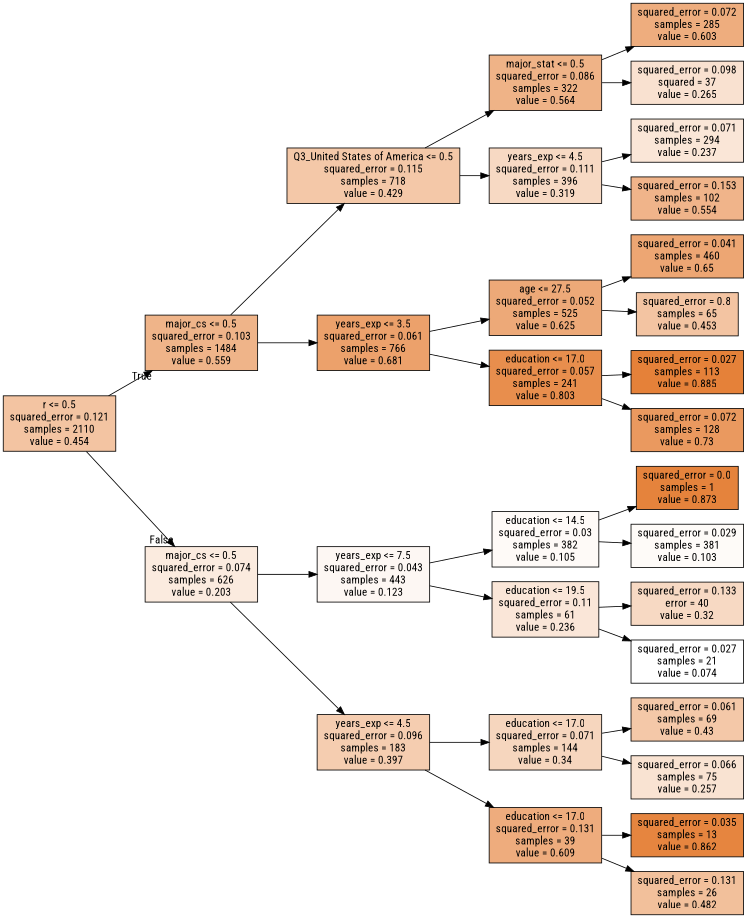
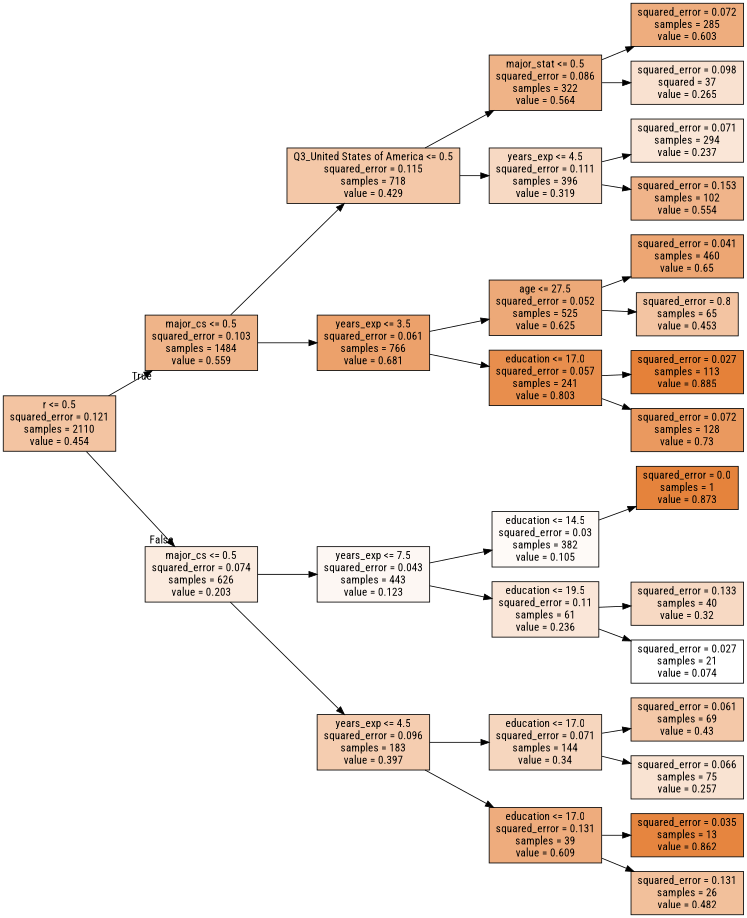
  digraph {
    rankdir=LR
    node [color=black fillcolor="#f3c4a2" fontname="Roboto Condensed" shape=box style=filled]
    edge [fontname="Roboto Condensed"]
    n1 [label="r <= 0.5\nsquared_error = 0.121\nsamples = 2110\nvalue = 0.454"]
    n2 [fillcolor="#efb489" label="major_cs <= 0.5\nsquared_error = 0.103\nsamples = 1484\nvalue = 0.559"]
    n3 [fillcolor="#fbebdf" label="major_cs <= 0.5\nsquared_error = 0.074\nsamples = 626\nvalue = 0.203"]
    n4 [fillcolor="#f4c8a8" label="Q3_United States of America <= 0.5\nsquared_error = 0.115\nsamples = 718\nvalue = 0.429"]
    n5 [fillcolor="#eca16b" label="years_exp <= 3.5\nsquared_error = 0.061\nsamples = 766\nvalue = 0.681"]
    n6 [fillcolor="#fdf7f3" label="years_exp <= 7.5\nsquared_error = 0.043\nsamples = 443\nvalue = 0.123"]
    n7 [fillcolor="#f5cdb0" label="years_exp <= 4.5\nsquared_error = 0.096\nsamples = 183\nvalue = 0.397"]
    n8 [fillcolor="#efb387" label="major_stat <= 0.5\nsquared_error = 0.086\nsamples = 322\nvalue = 0.564"]
    n9 [fillcolor="#f7d9c3" label="years_exp <= 4.5\nsquared_error = 0.111\nsamples = 396\nvalue = 0.319"]
    n10 [fillcolor="#eda978" label="age <= 27.5\nsquared_error = 0.052\nsamples = 525\nvalue = 0.625"]
    n11 [fillcolor="#e88e4d" label="education <= 17.0\nsquared_error = 0.057\nsamples = 241\nvalue = 0.803"]
    n12 [fillcolor="#eead7e" label="squared_error = 0.072\nsamples = 285\nvalue = 0.603"]
    n13 [fillcolor="#f9e1d0" label="squared_error = 0.098\nsquared = 37\nvalue = 0.265"]
    n14 [fillcolor="#fae6d7" label="squared_error = 0.071\nsamples = 294\nvalue = 0.237"]
    n15 [fillcolor="#f0b48a" label="squared_error = 0.153\nsamples = 102\nvalue = 0.554"]
    n16 [fillcolor="#eda673" label="squared_error = 0.041\nsamples = 460\nvalue = 0.65"]
    n17 [label="squared_error = 0.8\nsamples = 65\nvalue = 0.453"]
    n18 [fillcolor="#e58139" label="squared_error = 0.027\nsamples = 113\nvalue = 0.885"]
    n19 [fillcolor="#ea995f" label="squared_error = 0.072\nsamples = 128\nvalue = 0.73"]
    n20 [fillcolor="#fefaf7" label="education <= 14.5\nsquared_error = 0.03\nsamples = 382\nvalue = 0.105"]
    n21 [fillcolor="#fae6d8" label="education <= 19.5\nsquared_error = 0.11\nsamples = 61\nvalue = 0.236"]
    n22 [fillcolor="#f6d6be" label="education <= 17.0\nsquared_error = 0.071\nsamples = 144\nvalue = 0.34"]
    n23 [fillcolor="#eeac7d" label="education <= 17.0\nsquared_error = 0.131\nsamples = 39\nvalue = 0.609"]
    n24 [fillcolor="#e5833c" label="squared_error = 0.0\nsamples = 1\nvalue = 0.873"]
-   n25 [fillcolor="#fefbf8" label="squared_error = 0.029\nsamples = 381\nvalue = 0.103"]
-   n26 [fillcolor="#f7d9c3" label="squared_error = 0.133\nerror = 40\nvalue = 0.32"]
+   n26 [fillcolor="#f7d9c3" label="squared_error = 0.133\nsamples = 40\nvalue = 0.32"]
    n27 [fillcolor="#ffffff" label="squared_error = 0.027\nsamples = 21\nvalue = 0.074"]
    n28 [fillcolor="#f4c8a8" label="squared_error = 0.061\nsamples = 69\nvalue = 0.43"]
    n29 [fillcolor="#f9e3d2" label="squared_error = 0.066\nsamples = 75\nvalue = 0.257"]
    n30 [fillcolor="#e6853f" label="squared_error = 0.035\nsamples = 13\nvalue = 0.862"]
    n31 [fillcolor="#f2c09b" label="squared_error = 0.131\nsamples = 26\nvalue = 0.482"]
    n1 -> n2 [headlabel=True labelangle=-45 labeldistance=2.5]
    n1 -> n3 [headlabel=False labelangle=45 labeldistance=2.5]
    n2 -> n4
    n2 -> n5
    n3 -> n6
    n3 -> n7
    n4 -> n8
    n4 -> n9
    n5 -> n10
    n5 -> n11
    n6 -> n20
    n6 -> n21
    n7 -> n22
    n7 -> n23
    n8 -> n12
    n8 -> n13
    n9 -> n14
    n9 -> n15
    n10 -> n16
    n10 -> n17
    n11 -> n18
    n11 -> n19
    n20 -> n24
-   n20 -> n25
    n21 -> n26
    n21 -> n27
    n22 -> n28
    n22 -> n29
    n23 -> n30
    n23 -> n31
  }
